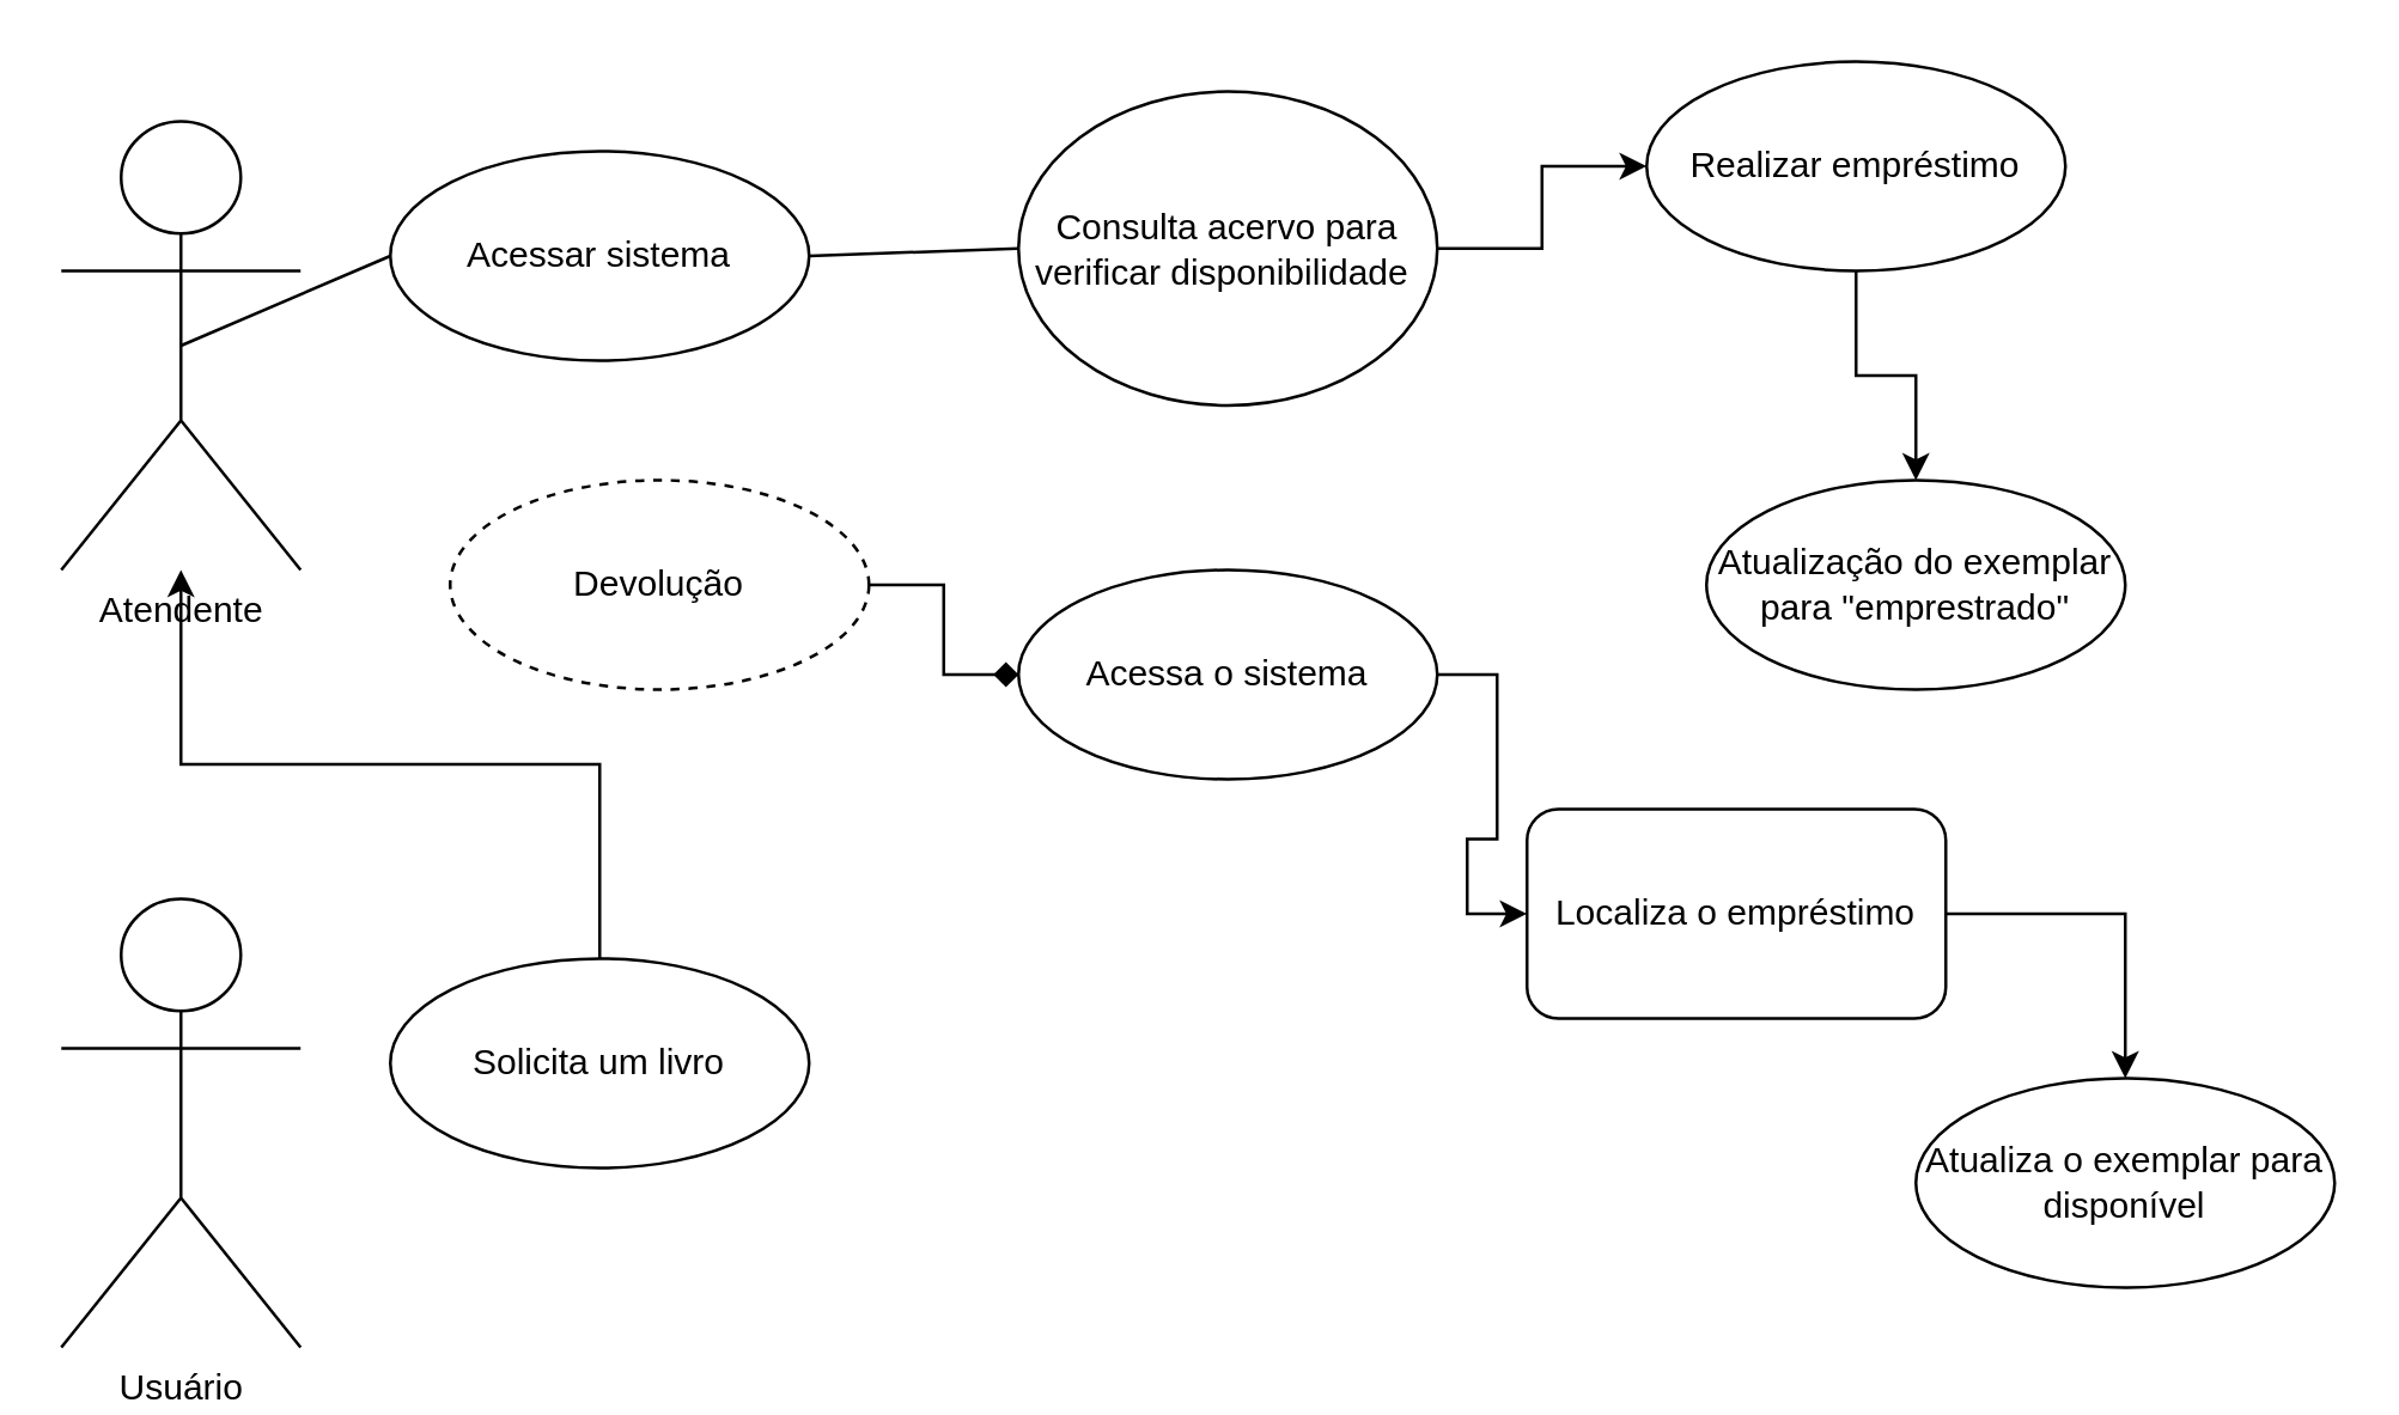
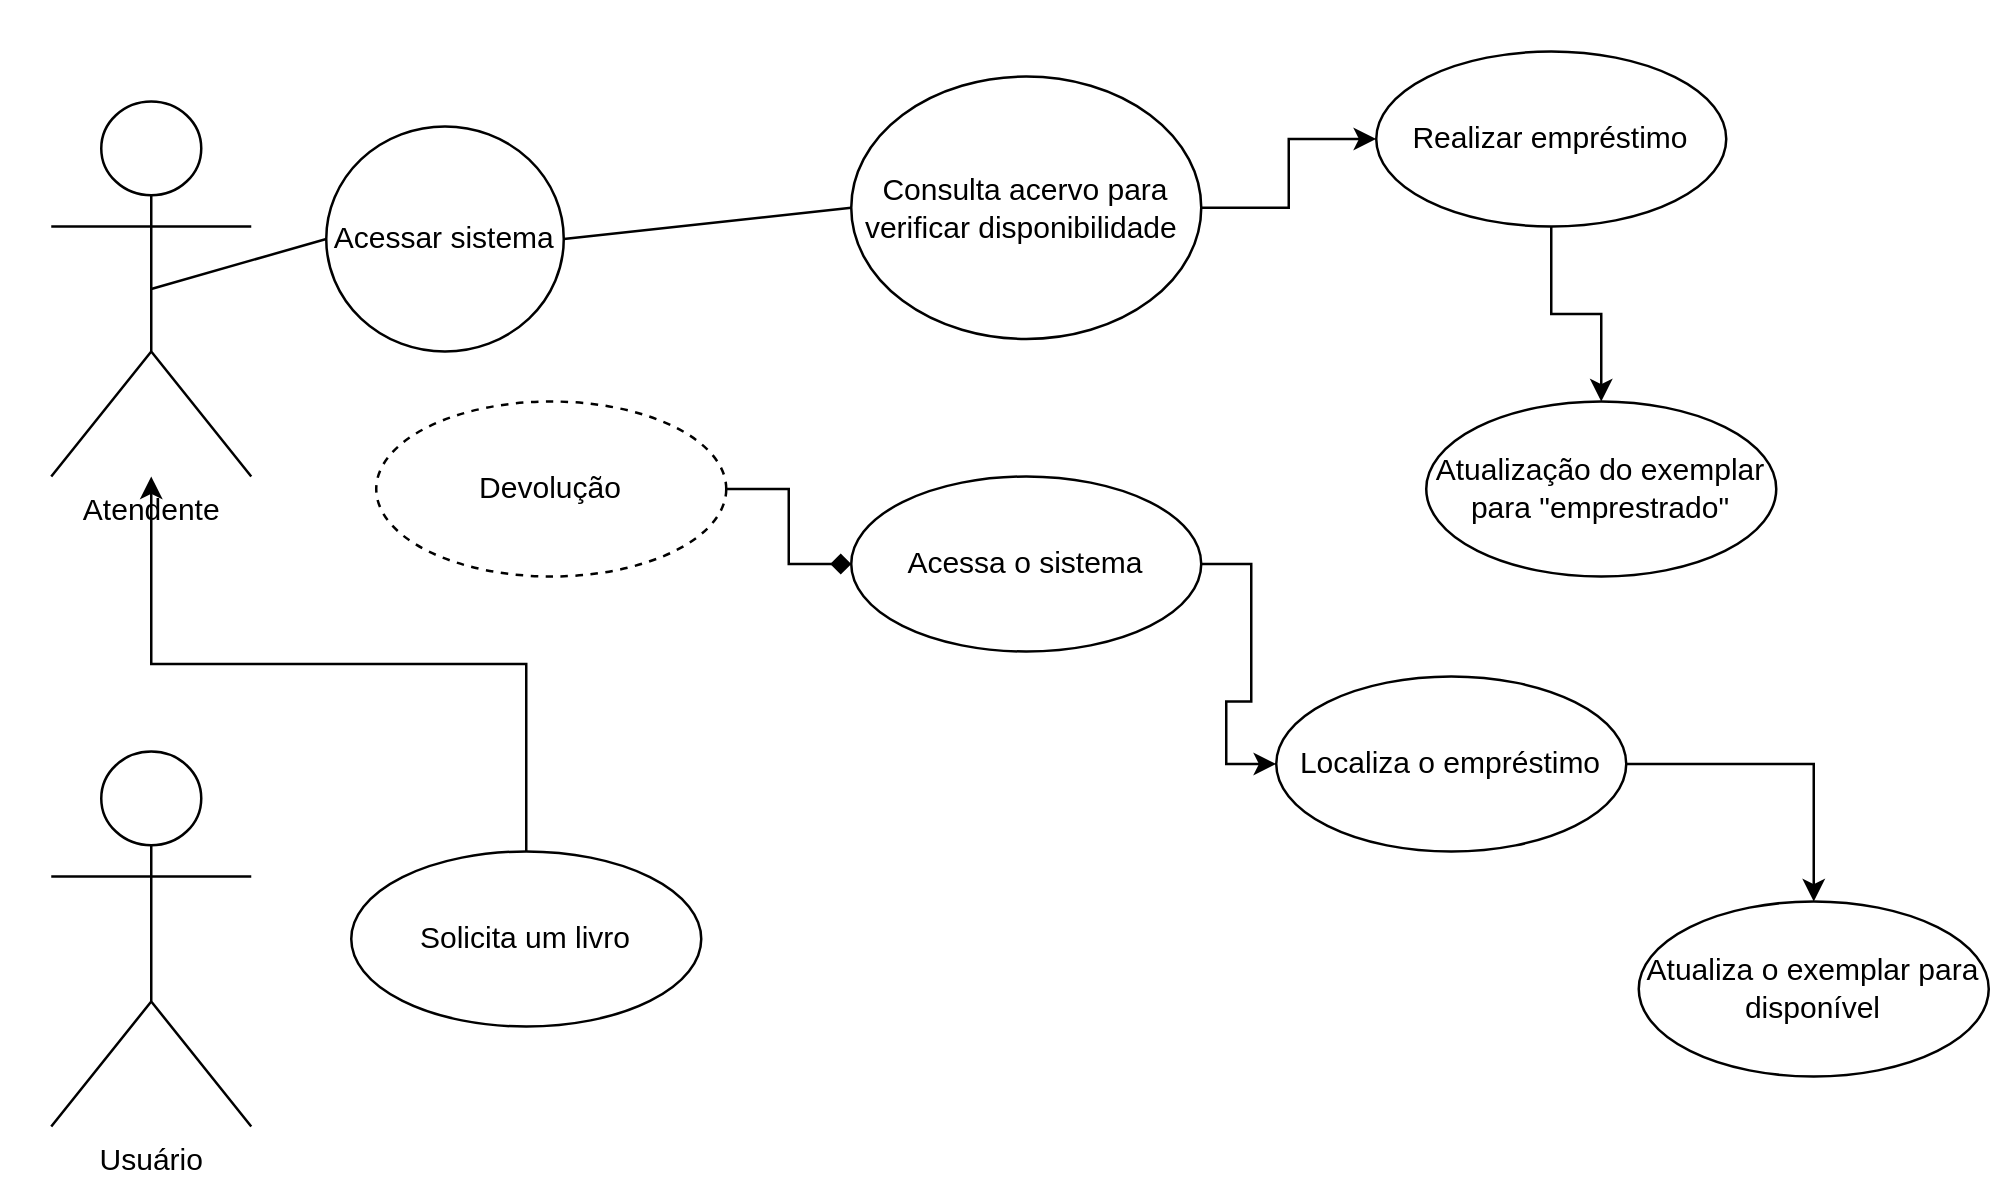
  <mxCell id="0" />
  <mxCell id="1" parent="0" />
  <mxCell id="2" value="Usuário" style="shape=umlActor;verticalLabelPosition=bottom;verticalAlign=top;html=1;" vertex="1" parent="1"><mxGeometry x="20" y="300" width="80" height="150" as="geometry" /></mxCell>
- <mxCell id="3" value="Atualiza o exemplar para disponível" style="ellipse;whiteSpace=wrap;html=1;" vertex="1" parent="1"><mxGeometry x="640" y="360" width="140" height="70" as="geometry" /></mxCell>
+ <mxCell id="3" value="Atualiza o exemplar para disponível" style="ellipse;whiteSpace=wrap;html=1;" vertex="1" parent="1"><mxGeometry x="655" y="360" width="140" height="70" as="geometry" /></mxCell>
  <mxCell id="4" style="rounded=0;orthogonalLoop=1;jettySize=auto;html=1;exitX=0.5;exitY=0.5;exitDx=0;exitDy=0;exitPerimeter=0;entryX=0;entryY=0.5;entryDx=0;entryDy=0;endArrow=none;startFill=0;" edge="1" parent="1" source="5" target="9"><mxGeometry relative="1" as="geometry" /></mxCell>
  <mxCell id="5" value="Atendente" style="shape=umlActor;verticalLabelPosition=bottom;verticalAlign=top;html=1;" vertex="1" parent="1"><mxGeometry x="20" y="40" width="80" height="150" as="geometry" /></mxCell>
  <mxCell id="6" style="edgeStyle=orthogonalEdgeStyle;rounded=0;orthogonalLoop=1;jettySize=auto;html=1;exitX=1;exitY=0.5;exitDx=0;exitDy=0;" edge="1" parent="1" source="7" target="13"><mxGeometry relative="1" as="geometry" /></mxCell>
  <mxCell id="7" value="Consulta acervo para verificar disponibilidade&amp;nbsp;" style="ellipse;whiteSpace=wrap;html=1;" vertex="1" parent="1"><mxGeometry x="340" y="30" width="140" height="105" as="geometry" /></mxCell>
  <mxCell id="8" style="rounded=0;orthogonalLoop=1;jettySize=auto;html=1;exitX=1;exitY=0.5;exitDx=0;exitDy=0;entryX=0;entryY=0.5;entryDx=0;entryDy=0;endArrow=none;startFill=0;" edge="1" parent="1" source="9" target="7"><mxGeometry relative="1" as="geometry" /></mxCell>
- <mxCell id="9" value="Acessar sistema" style="ellipse;whiteSpace=wrap;html=1;" vertex="1" parent="1"><mxGeometry x="130" y="50" width="140" height="70" as="geometry" /></mxCell>
+ <mxCell id="9" value="Acessar sistema" style="ellipse;whiteSpace=wrap;html=1;" vertex="1" parent="1"><mxGeometry x="130" y="50" width="95" height="90" as="geometry" /></mxCell>
  <mxCell id="10" style="edgeStyle=orthogonalEdgeStyle;rounded=0;orthogonalLoop=1;jettySize=auto;html=1;exitX=1;exitY=0.5;exitDx=0;exitDy=0;entryX=0.5;entryY=0;entryDx=0;entryDy=0;" edge="1" parent="1" source="11" target="3"><mxGeometry relative="1" as="geometry" /></mxCell>
- <mxCell id="11" value="Localiza o empréstimo" style="whiteSpace=wrap;html=1;rounded=1;" vertex="1" parent="1"><mxGeometry x="510" y="270" width="140" height="70" as="geometry" /></mxCell>
+ <mxCell id="11" value="Localiza o empréstimo" style="ellipse;whiteSpace=wrap;html=1;" vertex="1" parent="1"><mxGeometry x="510" y="270" width="140" height="70" as="geometry" /></mxCell>
  <mxCell id="12" style="edgeStyle=orthogonalEdgeStyle;rounded=0;orthogonalLoop=1;jettySize=auto;html=1;exitX=0.5;exitY=1;exitDx=0;exitDy=0;entryX=0.5;entryY=0;entryDx=0;entryDy=0;" edge="1" parent="1" source="13" target="14"><mxGeometry relative="1" as="geometry" /></mxCell>
  <mxCell id="13" value="Realizar empréstimo" style="ellipse;whiteSpace=wrap;html=1;" vertex="1" parent="1"><mxGeometry x="550" y="20" width="140" height="70" as="geometry" /></mxCell>
  <mxCell id="14" value="Atualização do exemplar para &quot;emprestrado&quot;" style="ellipse;whiteSpace=wrap;html=1;" vertex="1" parent="1"><mxGeometry x="570" y="160" width="140" height="70" as="geometry" /></mxCell>
  <mxCell id="15" style="edgeStyle=orthogonalEdgeStyle;rounded=0;orthogonalLoop=1;jettySize=auto;html=1;exitX=1;exitY=0.5;exitDx=0;exitDy=0;entryX=0;entryY=0.5;entryDx=0;entryDy=0;endArrow=diamond;" edge="1" parent="1" source="16" target="18"><mxGeometry relative="1" as="geometry" /></mxCell>
  <mxCell id="16" value="Devolução" style="ellipse;whiteSpace=wrap;html=1;dashed=1;" vertex="1" parent="1"><mxGeometry x="150" y="160" width="140" height="70" as="geometry" /></mxCell>
  <mxCell id="17" style="edgeStyle=orthogonalEdgeStyle;rounded=0;orthogonalLoop=1;jettySize=auto;html=1;exitX=1;exitY=0.5;exitDx=0;exitDy=0;entryX=0;entryY=0.5;entryDx=0;entryDy=0;" edge="1" parent="1" source="18" target="11"><mxGeometry relative="1" as="geometry" /></mxCell>
  <mxCell id="18" value="Acessa o sistema" style="ellipse;whiteSpace=wrap;html=1;" vertex="1" parent="1"><mxGeometry x="340" y="190" width="140" height="70" as="geometry" /></mxCell>
  <mxCell id="19" style="edgeStyle=orthogonalEdgeStyle;rounded=0;orthogonalLoop=1;jettySize=auto;html=1;exitX=0.5;exitY=0;exitDx=0;exitDy=0;" edge="1" parent="1" source="20" target="5"><mxGeometry relative="1" as="geometry"><mxPoint x="70" y="220" as="targetPoint" /></mxGeometry></mxCell>
- <mxCell id="20" value="Solicita um livro" style="ellipse;whiteSpace=wrap;html=1;" vertex="1" parent="1"><mxGeometry x="130" y="320" width="140" height="70" as="geometry" /></mxCell>
+ <mxCell id="20" value="Solicita um livro" style="ellipse;whiteSpace=wrap;html=1;" vertex="1" parent="1"><mxGeometry x="140" y="340" width="140" height="70" as="geometry" /></mxCell>
